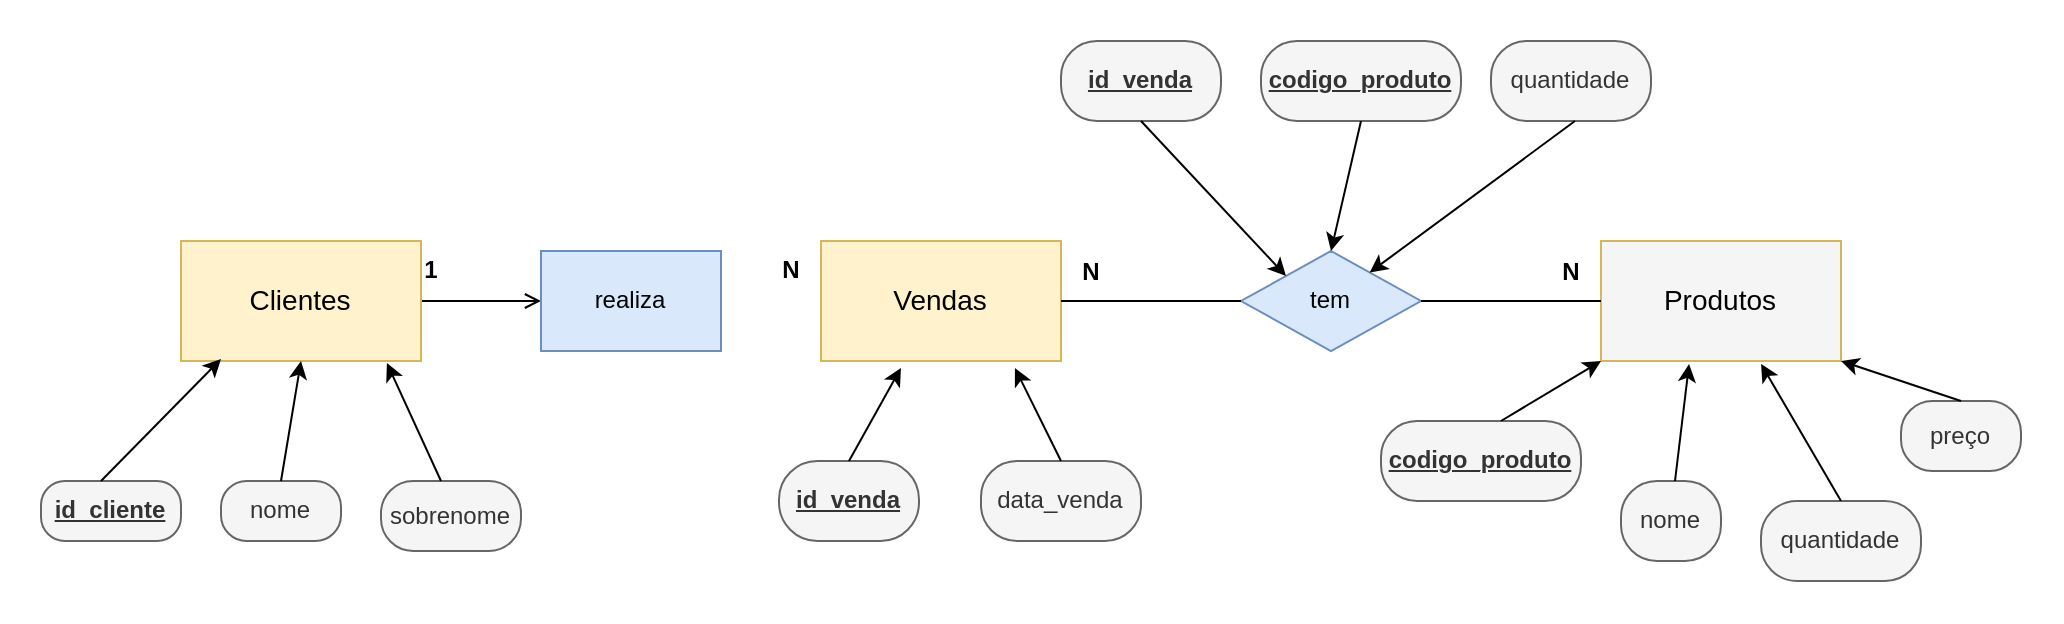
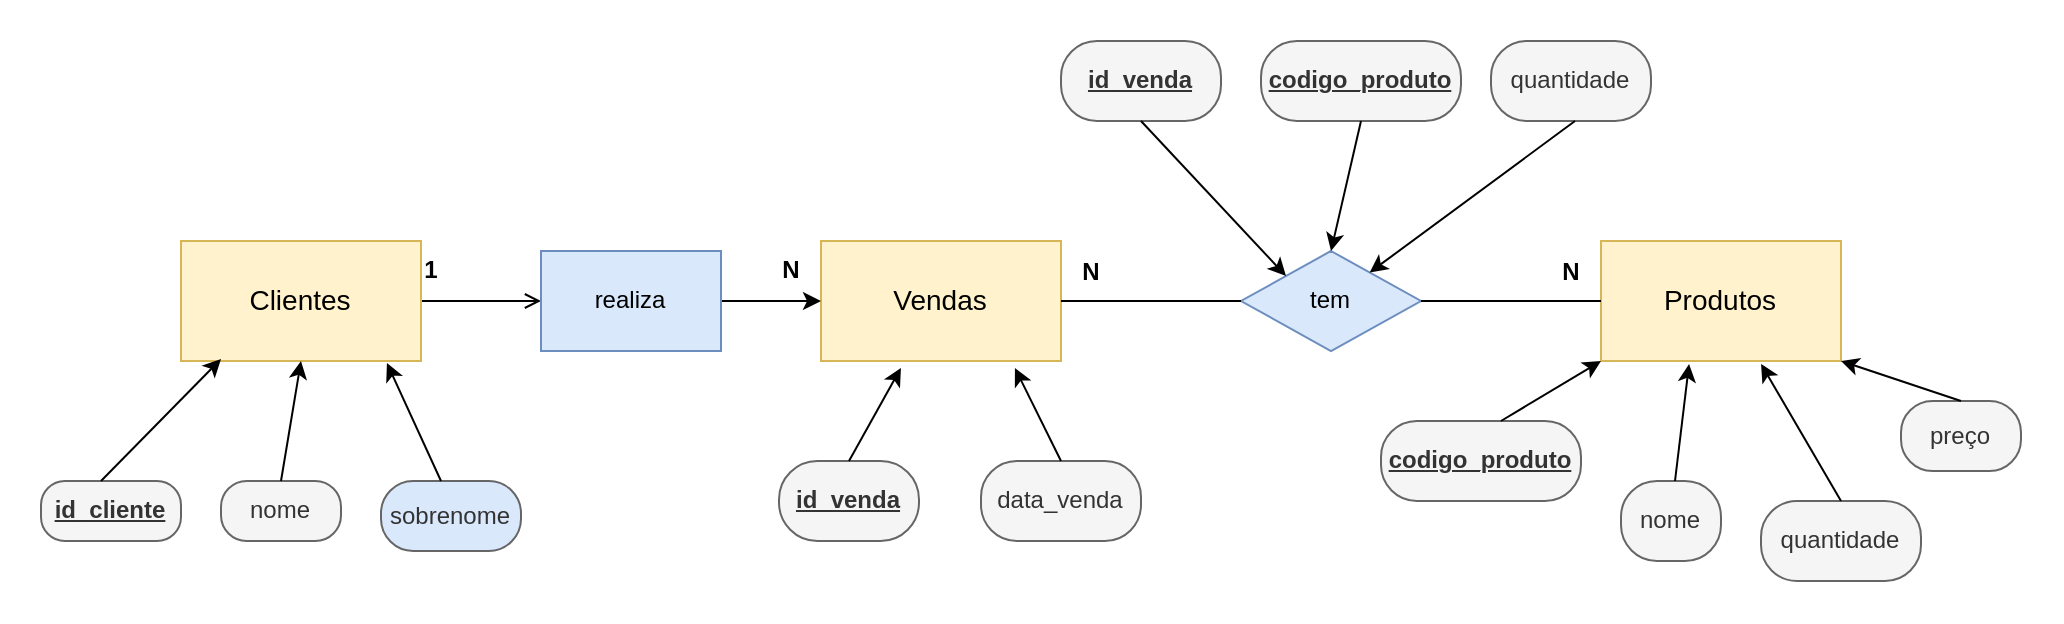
  <mxCell id="0" />
  <mxCell id="1" parent="0" />
- <mxCell id="2" value="&lt;font style=&quot;font-size: 14px&quot; color=&quot;#000000&quot;&gt;Produtos&lt;/font&gt;" style="rounded=0;whiteSpace=wrap;html=1;fillColor=#f5f5f5;strokeColor=#d6b656;" parent="1" vertex="1"><mxGeometry x="800" y="120" width="120" height="60" as="geometry" /></mxCell>
+ <mxCell id="2" value="&lt;font style=&quot;font-size: 14px&quot; color=&quot;#000000&quot;&gt;Produtos&lt;/font&gt;" style="rounded=0;whiteSpace=wrap;html=1;fillColor=#fff2cc;strokeColor=#d6b656;" parent="1" vertex="1"><mxGeometry x="800" y="120" width="120" height="60" as="geometry" /></mxCell>
  <mxCell id="3" value="" style="edgeStyle=orthogonalEdgeStyle;rounded=0;orthogonalLoop=1;jettySize=auto;html=1;endArrow=open;" parent="1" source="4" target="7" edge="1"><mxGeometry relative="1" as="geometry" /></mxCell>
  <mxCell id="4" value="&lt;font style=&quot;font-size: 14px&quot; color=&quot;#000000&quot;&gt;Clientes&lt;/font&gt;" style="rounded=0;whiteSpace=wrap;html=1;fillColor=#fff2cc;strokeColor=#d6b656;" parent="1" vertex="1"><mxGeometry x="90" y="120" width="120" height="60" as="geometry" /></mxCell>
  <mxCell id="5" value="&lt;font style=&quot;font-size: 14px&quot; color=&quot;#000000&quot;&gt;Vendas&lt;/font&gt;" style="rounded=0;whiteSpace=wrap;html=1;fillColor=#fff2cc;strokeColor=#d6b656;" parent="1" vertex="1"><mxGeometry x="410" y="120" width="120" height="60" as="geometry" /></mxCell>
+ <mxCell id="6" value="" style="edgeStyle=orthogonalEdgeStyle;rounded=0;orthogonalLoop=1;jettySize=auto;html=1;" parent="1" source="7" target="5" edge="1"><mxGeometry relative="1" as="geometry" /></mxCell>
  <mxCell id="7" value="&lt;font color=&quot;#000000&quot;&gt;realiza&lt;/font&gt;" style="whiteSpace=wrap;html=1;fillColor=#dae8fc;strokeColor=#6c8ebf;rounded=0;" parent="1" vertex="1"><mxGeometry x="270" y="125" width="90" height="50" as="geometry" /></mxCell>
  <mxCell id="8" value="&lt;b&gt;1&lt;/b&gt;" style="text;html=1;align=center;verticalAlign=middle;resizable=0;points=[];autosize=1;strokeColor=none;fillColor=none;" parent="1" vertex="1"><mxGeometry x="200" y="120" width="30" height="30" as="geometry" /></mxCell>
  <mxCell id="9" value="&lt;b&gt;N&lt;/b&gt;" style="text;html=1;align=center;verticalAlign=middle;resizable=0;points=[];autosize=1;strokeColor=none;fillColor=none;" parent="1" vertex="1"><mxGeometry x="380" y="120" width="30" height="30" as="geometry" /></mxCell>
  <mxCell id="10" value="&lt;b&gt;&lt;u&gt;id_cliente&lt;/u&gt;&lt;/b&gt;" style="rounded=1;whiteSpace=wrap;html=1;arcSize=40;fillColor=#f5f5f5;fontColor=#333333;strokeColor=#666666;" parent="1" vertex="1"><mxGeometry x="20" y="240" width="70" height="30" as="geometry" /></mxCell>
  <mxCell id="11" value="data_venda" style="rounded=1;whiteSpace=wrap;html=1;arcSize=45;fillColor=#f5f5f5;fontColor=#333333;strokeColor=#666666;" parent="1" vertex="1"><mxGeometry x="490" y="230" width="80" height="40" as="geometry" /></mxCell>
  <mxCell id="12" value="&lt;b&gt;&lt;u&gt;id_venda&lt;/u&gt;&lt;/b&gt;" style="rounded=1;whiteSpace=wrap;html=1;arcSize=48;fillColor=#f5f5f5;fontColor=#333333;strokeColor=#666666;" parent="1" vertex="1"><mxGeometry x="389" y="230" width="70" height="40" as="geometry" /></mxCell>
- <mxCell id="13" value="sobrenome" style="rounded=1;whiteSpace=wrap;html=1;arcSize=46;fillColor=#f5f5f5;fontColor=#333333;strokeColor=#666666;" parent="1" vertex="1"><mxGeometry x="190" y="240" width="70" height="35" as="geometry" /></mxCell>
+ <mxCell id="13" value="sobrenome" style="rounded=1;whiteSpace=wrap;html=1;arcSize=46;fillColor=#dae8fc;fontColor=#333333;strokeColor=#666666;" parent="1" vertex="1"><mxGeometry x="190" y="240" width="70" height="35" as="geometry" /></mxCell>
  <mxCell id="14" value="nome" style="rounded=1;whiteSpace=wrap;html=1;arcSize=43;fillColor=#f5f5f5;fontColor=#333333;strokeColor=#666666;" parent="1" vertex="1"><mxGeometry x="110" y="240" width="60" height="30" as="geometry" /></mxCell>
  <mxCell id="15" value="" style="endArrow=classic;html=1;rounded=0;entryX=0.167;entryY=0.983;entryDx=0;entryDy=0;entryPerimeter=0;" parent="1" target="4" edge="1"><mxGeometry width="50" height="50" relative="1" as="geometry"><mxPoint x="50" y="240" as="sourcePoint" /><mxPoint x="100" y="190" as="targetPoint" /></mxGeometry></mxCell>
  <mxCell id="16" value="" style="endArrow=classic;html=1;rounded=0;entryX=0.5;entryY=1;entryDx=0;entryDy=0;" parent="1" target="4" edge="1"><mxGeometry width="50" height="50" relative="1" as="geometry"><mxPoint x="140" y="240" as="sourcePoint" /><mxPoint x="190" y="190" as="targetPoint" /></mxGeometry></mxCell>
  <mxCell id="17" value="" style="endArrow=classic;html=1;rounded=0;entryX=0.858;entryY=1.017;entryDx=0;entryDy=0;entryPerimeter=0;" parent="1" target="4" edge="1"><mxGeometry width="50" height="50" relative="1" as="geometry"><mxPoint x="220" y="240" as="sourcePoint" /><mxPoint x="270" y="190" as="targetPoint" /></mxGeometry></mxCell>
  <mxCell id="18" value="" style="endArrow=classic;html=1;rounded=0;entryX=0.333;entryY=1.058;entryDx=0;entryDy=0;entryPerimeter=0;exitX=0.5;exitY=0;exitDx=0;exitDy=0;" parent="1" source="12" target="5" edge="1"><mxGeometry width="50" height="50" relative="1" as="geometry"><mxPoint x="370" y="230" as="sourcePoint" /><mxPoint x="449" y="180" as="targetPoint" /></mxGeometry></mxCell>
  <mxCell id="19" value="&lt;font color=&quot;#000000&quot;&gt;tem&lt;/font&gt;" style="rhombus;whiteSpace=wrap;html=1;fillColor=#dae8fc;strokeColor=#6c8ebf;" parent="1" vertex="1"><mxGeometry x="620" y="125" width="90" height="50" as="geometry" /></mxCell>
  <mxCell id="20" value="" style="endArrow=none;html=1;rounded=0;fontSize=14;entryX=0;entryY=0.5;entryDx=0;entryDy=0;" parent="1" target="19" edge="1"><mxGeometry width="50" height="50" relative="1" as="geometry"><mxPoint x="530" y="150" as="sourcePoint" /><mxPoint x="580" y="100" as="targetPoint" /></mxGeometry></mxCell>
  <mxCell id="21" value="" style="endArrow=none;html=1;rounded=0;fontSize=14;entryX=0;entryY=0.5;entryDx=0;entryDy=0;" parent="1" edge="1"><mxGeometry width="50" height="50" relative="1" as="geometry"><mxPoint x="710" y="150" as="sourcePoint" /><mxPoint x="800" y="150" as="targetPoint" /></mxGeometry></mxCell>
  <mxCell id="22" value="&lt;font style=&quot;font-size: 12px;&quot;&gt;&lt;b&gt;N&lt;/b&gt;&lt;/font&gt;" style="text;html=1;align=center;verticalAlign=middle;resizable=0;points=[];autosize=1;strokeColor=none;fillColor=none;fontSize=14;" parent="1" vertex="1"><mxGeometry x="530" y="120" width="30" height="30" as="geometry" /></mxCell>
  <mxCell id="23" value="&lt;font style=&quot;font-size: 12px;&quot;&gt;&lt;b&gt;N&lt;/b&gt;&lt;/font&gt;" style="text;html=1;align=center;verticalAlign=middle;resizable=0;points=[];autosize=1;strokeColor=none;fillColor=none;fontSize=14;" parent="1" vertex="1"><mxGeometry x="770" y="120" width="30" height="30" as="geometry" /></mxCell>
  <mxCell id="24" value="quantidade" style="rounded=1;whiteSpace=wrap;html=1;arcSize=45;fillColor=#f5f5f5;fontColor=#333333;strokeColor=#666666;" parent="1" vertex="1"><mxGeometry x="880" y="250" width="80" height="40" as="geometry" /></mxCell>
  <mxCell id="25" value="&lt;b&gt;&lt;u&gt;codigo_produto&lt;/u&gt;&lt;/b&gt;" style="rounded=1;whiteSpace=wrap;html=1;arcSize=45;fillColor=#f5f5f5;fontColor=#333333;strokeColor=#666666;" parent="1" vertex="1"><mxGeometry x="690" y="210" width="100" height="40" as="geometry" /></mxCell>
  <mxCell id="26" value="nome" style="rounded=1;whiteSpace=wrap;html=1;arcSize=45;fillColor=#f5f5f5;fontColor=#333333;strokeColor=#666666;" parent="1" vertex="1"><mxGeometry x="810" y="240" width="50" height="40" as="geometry" /></mxCell>
  <mxCell id="27" value="preço" style="rounded=1;whiteSpace=wrap;html=1;arcSize=45;fillColor=#f5f5f5;fontColor=#333333;strokeColor=#666666;" parent="1" vertex="1"><mxGeometry x="950" y="200" width="60" height="35" as="geometry" /></mxCell>
  <mxCell id="28" value="" style="endArrow=classic;html=1;rounded=0;fontSize=14;entryX=0;entryY=1;entryDx=0;entryDy=0;" parent="1" target="2" edge="1"><mxGeometry width="50" height="50" relative="1" as="geometry"><mxPoint x="750" y="210" as="sourcePoint" /><mxPoint x="800" y="160" as="targetPoint" /></mxGeometry></mxCell>
  <mxCell id="29" value="" style="endArrow=classic;html=1;rounded=0;fontSize=14;entryX=0.367;entryY=1.025;entryDx=0;entryDy=0;entryPerimeter=0;" parent="1" target="2" edge="1"><mxGeometry width="50" height="50" relative="1" as="geometry"><mxPoint x="837" y="240" as="sourcePoint" /><mxPoint x="887" y="190" as="targetPoint" /></mxGeometry></mxCell>
  <mxCell id="30" value="" style="endArrow=classic;html=1;rounded=0;fontSize=14;entryX=0.667;entryY=1.025;entryDx=0;entryDy=0;entryPerimeter=0;" parent="1" target="2" edge="1"><mxGeometry width="50" height="50" relative="1" as="geometry"><mxPoint x="920" y="250" as="sourcePoint" /><mxPoint x="970" y="200" as="targetPoint" /></mxGeometry></mxCell>
  <mxCell id="31" value="" style="endArrow=classic;html=1;rounded=0;fontSize=14;entryX=1;entryY=1;entryDx=0;entryDy=0;" parent="1" target="2" edge="1"><mxGeometry width="50" height="50" relative="1" as="geometry"><mxPoint x="980" y="200" as="sourcePoint" /><mxPoint x="1030" y="150" as="targetPoint" /></mxGeometry></mxCell>
  <mxCell id="32" value="" style="endArrow=classic;html=1;rounded=0;fontSize=14;entryX=0.808;entryY=1.058;entryDx=0;entryDy=0;entryPerimeter=0;" parent="1" target="5" edge="1"><mxGeometry width="50" height="50" relative="1" as="geometry"><mxPoint x="530" y="230" as="sourcePoint" /><mxPoint x="580" y="180" as="targetPoint" /></mxGeometry></mxCell>
  <mxCell id="33" value="&lt;b&gt;&lt;u&gt;id_venda&lt;/u&gt;&lt;/b&gt;" style="rounded=1;whiteSpace=wrap;html=1;arcSize=45;fillColor=#f5f5f5;fontColor=#333333;strokeColor=#666666;" parent="1" vertex="1"><mxGeometry x="530" y="20" width="80" height="40" as="geometry" /></mxCell>
  <mxCell id="34" value="&lt;b&gt;&lt;u&gt;codigo_produto&lt;/u&gt;&lt;/b&gt;" style="rounded=1;whiteSpace=wrap;html=1;arcSize=45;fillColor=#f5f5f5;fontColor=#333333;strokeColor=#666666;" parent="1" vertex="1"><mxGeometry x="630" y="20" width="100" height="40" as="geometry" /></mxCell>
  <mxCell id="35" value="quantidade" style="rounded=1;whiteSpace=wrap;html=1;arcSize=45;fillColor=#f5f5f5;fontColor=#333333;strokeColor=#666666;" parent="1" vertex="1"><mxGeometry x="745" y="20" width="80" height="40" as="geometry" /></mxCell>
  <mxCell id="36" value="" style="endArrow=classic;html=1;rounded=0;fontSize=14;entryX=0;entryY=0;entryDx=0;entryDy=0;" parent="1" target="19" edge="1"><mxGeometry width="50" height="50" relative="1" as="geometry"><mxPoint x="570" y="60" as="sourcePoint" /><mxPoint x="620" y="10" as="targetPoint" /></mxGeometry></mxCell>
  <mxCell id="37" value="" style="endArrow=classic;html=1;rounded=0;fontSize=14;entryX=0.5;entryY=0;entryDx=0;entryDy=0;" parent="1" target="19" edge="1"><mxGeometry width="50" height="50" relative="1" as="geometry"><mxPoint x="680" y="60" as="sourcePoint" /><mxPoint x="730" y="10" as="targetPoint" /></mxGeometry></mxCell>
  <mxCell id="38" value="" style="endArrow=classic;html=1;rounded=0;fontSize=14;" parent="1" target="19" edge="1"><mxGeometry width="50" height="50" relative="1" as="geometry"><mxPoint x="787" y="60" as="sourcePoint" /><mxPoint x="837" y="10" as="targetPoint" /></mxGeometry></mxCell>
